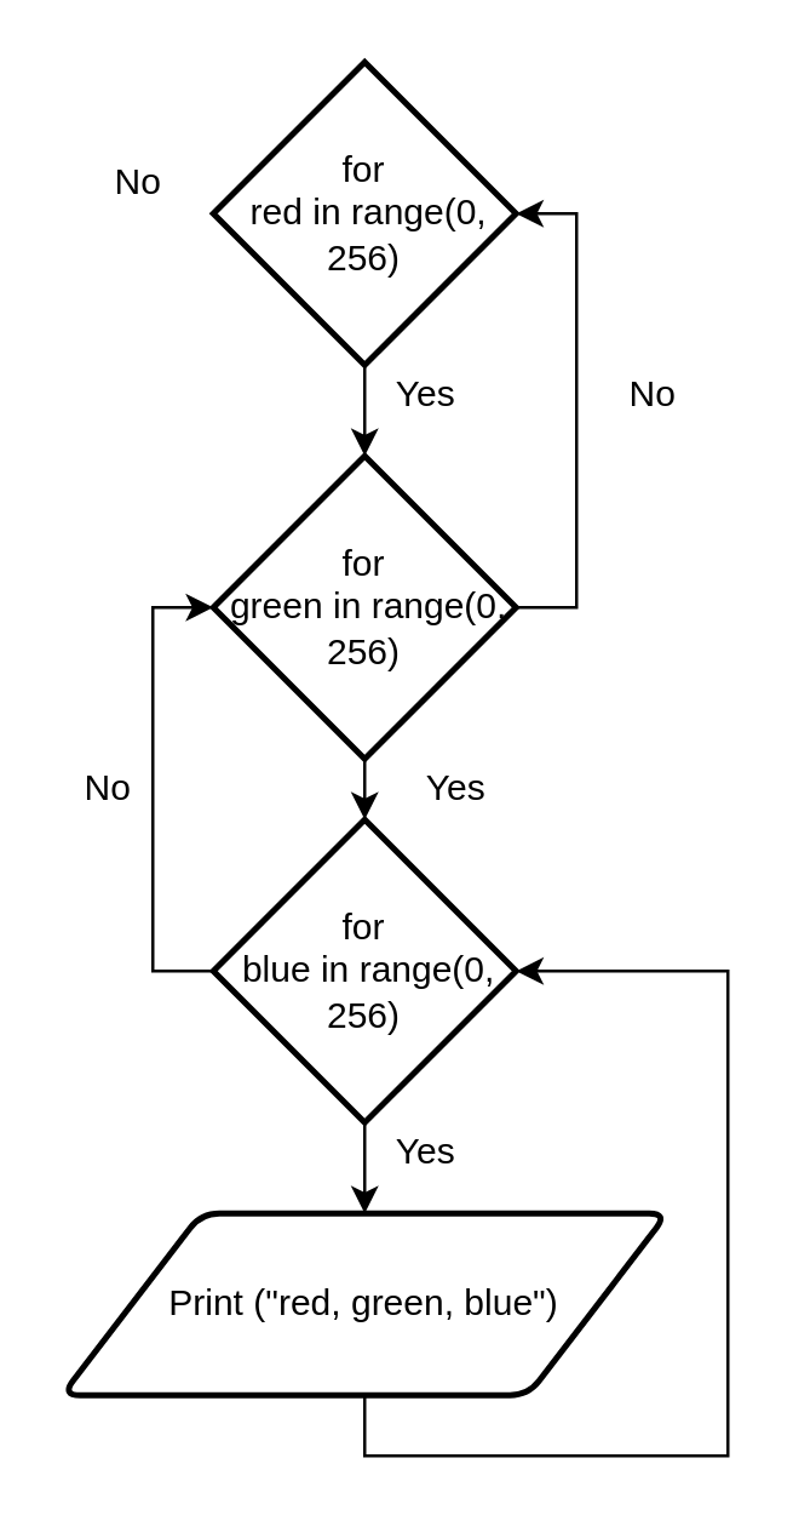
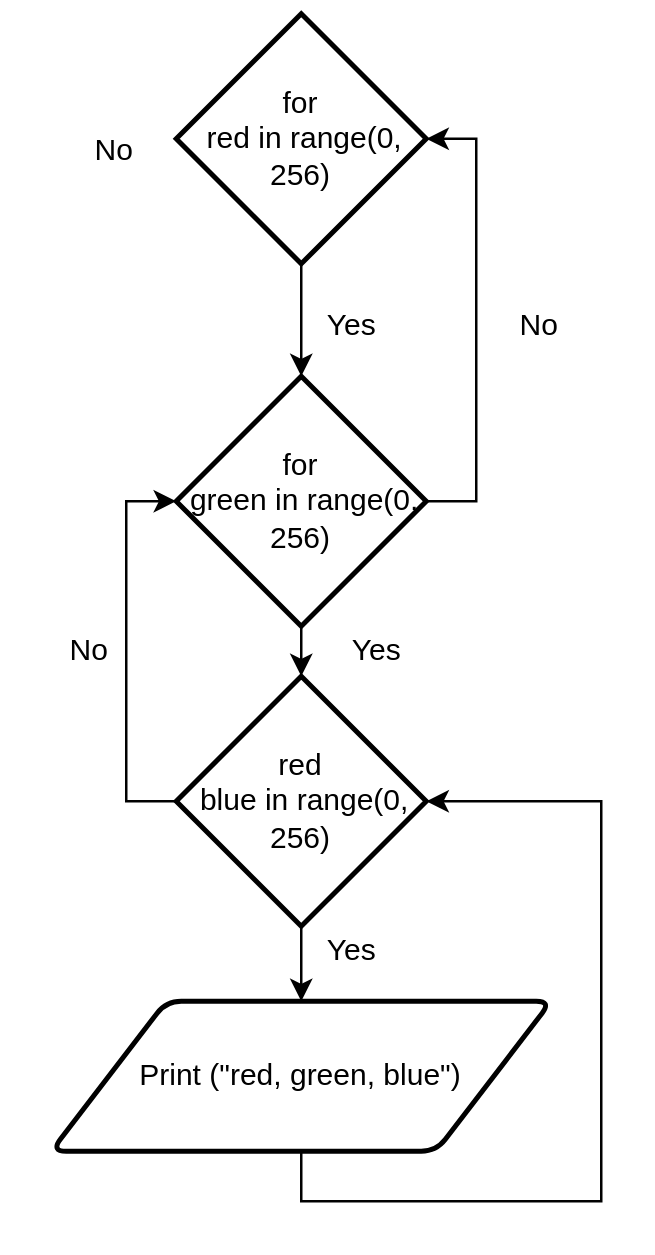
  <mxCell id="0" />
  <mxCell id="1" parent="0" />
  <mxCell id="2" style="edgeStyle=orthogonalEdgeStyle;rounded=0;orthogonalLoop=1;jettySize=auto;html=1;exitX=0.5;exitY=1;exitDx=0;exitDy=0;exitPerimeter=0;entryX=0.5;entryY=0;entryDx=0;entryDy=0;entryPerimeter=0;" parent="1" source="3" target="6" edge="1"><mxGeometry relative="1" as="geometry" /></mxCell>
- <mxCell id="3" value="for&lt;br&gt;&amp;nbsp;red in range(0, 256)" style="strokeWidth=2;html=1;shape=mxgraph.flowchart.decision;whiteSpace=wrap;" parent="1" vertex="1"><mxGeometry x="70" y="20" width="100" height="100" as="geometry" /></mxCell>
+ <mxCell id="3" value="for&lt;br&gt;&amp;nbsp;red in range(0, 256)" style="strokeWidth=2;html=1;shape=mxgraph.flowchart.decision;whiteSpace=wrap;" parent="1" vertex="1"><mxGeometry x="70" y="5" width="100" height="100" as="geometry" /></mxCell>
  <mxCell id="4" style="edgeStyle=orthogonalEdgeStyle;rounded=0;orthogonalLoop=1;jettySize=auto;html=1;exitX=0.5;exitY=1;exitDx=0;exitDy=0;exitPerimeter=0;entryX=0.5;entryY=0;entryDx=0;entryDy=0;entryPerimeter=0;" parent="1" source="6" target="9" edge="1"><mxGeometry relative="1" as="geometry" /></mxCell>
  <mxCell id="5" style="edgeStyle=orthogonalEdgeStyle;rounded=0;orthogonalLoop=1;jettySize=auto;html=1;exitX=1;exitY=0.5;exitDx=0;exitDy=0;exitPerimeter=0;entryX=1;entryY=0.5;entryDx=0;entryDy=0;entryPerimeter=0;" parent="1" source="6" target="3" edge="1"><mxGeometry relative="1" as="geometry" /></mxCell>
  <mxCell id="6" value="for&lt;br&gt;&amp;nbsp;green in range(0, 256)" style="strokeWidth=2;html=1;shape=mxgraph.flowchart.decision;whiteSpace=wrap;" parent="1" vertex="1"><mxGeometry x="70" y="150" width="100" height="100" as="geometry" /></mxCell>
  <mxCell id="7" style="edgeStyle=orthogonalEdgeStyle;rounded=0;orthogonalLoop=1;jettySize=auto;html=1;exitX=0.5;exitY=1;exitDx=0;exitDy=0;exitPerimeter=0;entryX=0.5;entryY=0;entryDx=0;entryDy=0;" parent="1" source="9" target="11" edge="1"><mxGeometry relative="1" as="geometry" /></mxCell>
  <mxCell id="8" style="edgeStyle=orthogonalEdgeStyle;rounded=0;orthogonalLoop=1;jettySize=auto;html=1;exitX=0;exitY=0.5;exitDx=0;exitDy=0;exitPerimeter=0;entryX=0;entryY=0.5;entryDx=0;entryDy=0;entryPerimeter=0;" parent="1" source="9" target="6" edge="1"><mxGeometry relative="1" as="geometry" /></mxCell>
- <mxCell id="9" value="for&lt;br&gt;&amp;nbsp;blue in range(0, 256)" style="strokeWidth=2;html=1;shape=mxgraph.flowchart.decision;whiteSpace=wrap;" parent="1" vertex="1"><mxGeometry x="70" y="270" width="100" height="100" as="geometry" /></mxCell>
+ <mxCell id="9" value="red&lt;br&gt;&amp;nbsp;blue in range(0, 256)" style="strokeWidth=2;html=1;shape=mxgraph.flowchart.decision;whiteSpace=wrap;" parent="1" vertex="1"><mxGeometry x="70" y="270" width="100" height="100" as="geometry" /></mxCell>
  <mxCell id="10" style="edgeStyle=orthogonalEdgeStyle;rounded=0;orthogonalLoop=1;jettySize=auto;html=1;exitX=0.5;exitY=1;exitDx=0;exitDy=0;entryX=1;entryY=0.5;entryDx=0;entryDy=0;entryPerimeter=0;" parent="1" source="11" target="9" edge="1"><mxGeometry relative="1" as="geometry"><Array as="points"><mxPoint x="120" y="480" /><mxPoint x="240" y="480" /><mxPoint x="240" y="320" /></Array></mxGeometry></mxCell>
  <mxCell id="11" value="Print (&quot;red, green, blue&quot;)" style="shape=parallelogram;html=1;strokeWidth=2;perimeter=parallelogramPerimeter;whiteSpace=wrap;rounded=1;arcSize=12;size=0.23;" parent="1" vertex="1"><mxGeometry x="20" y="400" width="200" height="60" as="geometry" /></mxCell>
  <mxCell id="12" value="Yes" style="text;html=1;align=center;verticalAlign=middle;resizable=0;points=[];autosize=1;strokeColor=none;" parent="1" vertex="1"><mxGeometry x="120" y="120" width="40" height="20" as="geometry" /></mxCell>
  <mxCell id="13" value="Yes" style="text;html=1;align=center;verticalAlign=middle;resizable=0;points=[];autosize=1;strokeColor=none;" parent="1" vertex="1"><mxGeometry x="130" y="250" width="40" height="20" as="geometry" /></mxCell>
  <mxCell id="14" value="Yes" style="text;html=1;align=center;verticalAlign=middle;resizable=0;points=[];autosize=1;strokeColor=none;" parent="1" vertex="1"><mxGeometry x="120" y="370" width="40" height="20" as="geometry" /></mxCell>
  <mxCell id="15" value="No" style="text;html=1;align=center;verticalAlign=middle;resizable=0;points=[];autosize=1;strokeColor=none;" parent="1" vertex="1"><mxGeometry x="20" y="250" width="30" height="20" as="geometry" /></mxCell>
  <mxCell id="16" value="No" style="text;html=1;align=center;verticalAlign=middle;resizable=0;points=[];autosize=1;strokeColor=none;" parent="1" vertex="1"><mxGeometry x="200" y="120" width="30" height="20" as="geometry" /></mxCell>
  <mxCell id="17" value="No" style="text;html=1;align=center;verticalAlign=middle;resizable=0;points=[];autosize=1;strokeColor=none;" parent="1" vertex="1"><mxGeometry x="30" y="50" width="30" height="20" as="geometry" /></mxCell>
